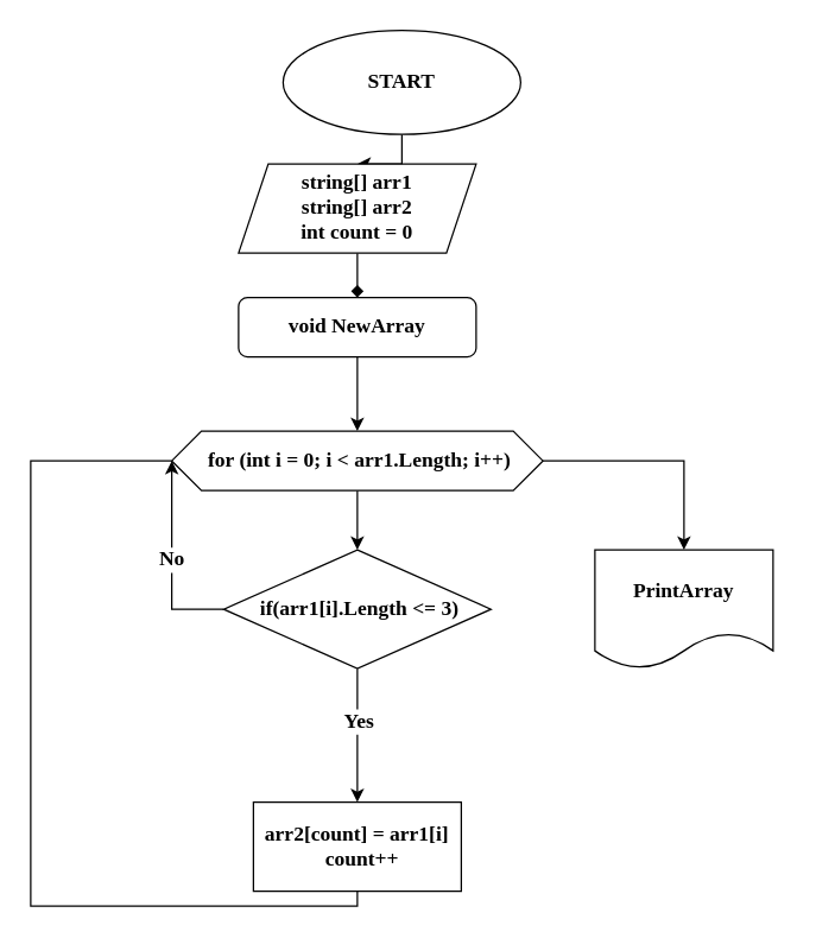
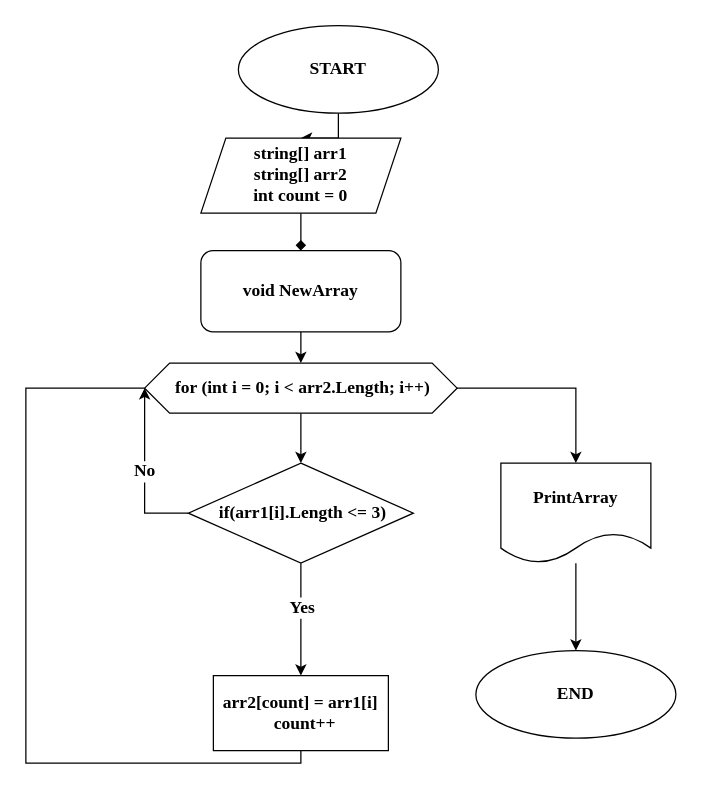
  <mxCell id="0" />
  <mxCell id="1" parent="0" />
  <mxCell id="2" style="edgeStyle=orthogonalEdgeStyle;rounded=0;orthogonalLoop=1;jettySize=auto;html=1;entryX=0.5;entryY=0;entryDx=0;entryDy=0;fontFamily=Times New Roman;fontSize=14;fontColor=#000000;" edge="1" parent="1" source="3" target="5"><mxGeometry relative="1" as="geometry" /></mxCell>
  <mxCell id="3" value="&lt;font style=&quot;font-size: 14px;&quot;&gt;START&lt;/font&gt;" style="ellipse;whiteSpace=wrap;html=1;fontFamily=Times New Roman;fontStyle=1;fontColor=#000000;fontSize=14;" vertex="1" parent="1"><mxGeometry x="190" y="20" width="160" height="70" as="geometry" /></mxCell>
  <mxCell id="4" value="" style="edgeStyle=orthogonalEdgeStyle;rounded=0;orthogonalLoop=1;jettySize=auto;html=1;fontFamily=Times New Roman;fontSize=14;fontColor=#000000;endArrow=diamond;" edge="1" parent="1" source="5" target="17"><mxGeometry relative="1" as="geometry" /></mxCell>
  <mxCell id="5" value="&lt;font style=&quot;font-size: 14px;&quot;&gt;&lt;b style=&quot;font-size: 14px;&quot;&gt;&lt;span style=&quot;font-size: 14px;&quot;&gt;string[] arr1&lt;br style=&quot;font-size: 14px;&quot;&gt;&lt;/span&gt;string[] arr2&lt;br style=&quot;font-size: 14px;&quot;&gt;&lt;/b&gt;&lt;b style=&quot;font-size: 14px;&quot;&gt;int count = 0&lt;/b&gt;&lt;br style=&quot;font-size: 14px;&quot;&gt;&lt;/font&gt;" style="shape=parallelogram;perimeter=parallelogramPerimeter;whiteSpace=wrap;html=1;fixedSize=1;fontFamily=Times New Roman;fontSize=14;" vertex="1" parent="1"><mxGeometry x="160" y="110" width="160" height="60" as="geometry" /></mxCell>
  <mxCell id="6" style="edgeStyle=orthogonalEdgeStyle;rounded=0;orthogonalLoop=1;jettySize=auto;html=1;fontFamily=Times New Roman;fontSize=14;entryX=0.5;entryY=0;entryDx=0;entryDy=0;" edge="1" parent="1" source="8" target="10"><mxGeometry relative="1" as="geometry"><mxPoint x="200" y="500" as="targetPoint" /></mxGeometry></mxCell>
  <mxCell id="7" value="&lt;b&gt;Yes&lt;/b&gt;" style="edgeLabel;html=1;align=center;verticalAlign=middle;resizable=0;points=[];fontSize=14;fontFamily=Times New Roman;fontColor=#000000;" vertex="1" connectable="0" parent="6"><mxGeometry x="-0.215" relative="1" as="geometry"><mxPoint as="offset" /></mxGeometry></mxCell>
  <mxCell id="8" value="&lt;b&gt;&amp;nbsp;if(arr1[i].Length &amp;lt;= 3)&lt;/b&gt;" style="rhombus;whiteSpace=wrap;html=1;fontFamily=Times New Roman;fontSize=14;" vertex="1" parent="1"><mxGeometry x="150" y="370" width="180" height="80" as="geometry" /></mxCell>
  <mxCell id="9" style="edgeStyle=orthogonalEdgeStyle;rounded=0;orthogonalLoop=1;jettySize=auto;html=1;entryX=0;entryY=0.5;entryDx=0;entryDy=0;fontFamily=Times New Roman;fontSize=14;fontColor=#000000;endArrow=none;" edge="1" parent="1" source="10" target="15"><mxGeometry relative="1" as="geometry"><Array as="points"><mxPoint x="240" y="610" /><mxPoint x="20" y="610" /><mxPoint x="20" y="310" /></Array></mxGeometry></mxCell>
  <mxCell id="10" value="&lt;div&gt;arr2[count] = arr1[i]&lt;/div&gt;&lt;div&gt;&amp;nbsp; count++&lt;/div&gt;" style="rounded=0;whiteSpace=wrap;html=1;fontFamily=Times New Roman;fontSize=14;fontStyle=1;align=center;" vertex="1" parent="1"><mxGeometry x="170" y="540" width="140" height="60" as="geometry" /></mxCell>
+ <mxCell id="11" value="" style="edgeStyle=orthogonalEdgeStyle;rounded=0;orthogonalLoop=1;jettySize=auto;html=1;fontFamily=Times New Roman;fontSize=14;fontColor=#000000;" edge="1" parent="1" source="12" target="19"><mxGeometry relative="1" as="geometry" /></mxCell>
  <mxCell id="12" value="PrintArray" style="shape=document;whiteSpace=wrap;html=1;boundedLbl=1;fontFamily=Times New Roman;fontSize=14;fontStyle=1" vertex="1" parent="1"><mxGeometry x="400" y="370" width="120" height="80" as="geometry" /></mxCell>
  <mxCell id="13" value="" style="edgeStyle=orthogonalEdgeStyle;rounded=0;orthogonalLoop=1;jettySize=auto;html=1;fontFamily=Times New Roman;fontSize=14;fontColor=#000000;" edge="1" parent="1" source="15" target="8"><mxGeometry relative="1" as="geometry" /></mxCell>
  <mxCell id="14" value="" style="edgeStyle=orthogonalEdgeStyle;rounded=0;orthogonalLoop=1;jettySize=auto;html=1;fontFamily=Times New Roman;fontSize=14;fontColor=#000000;" edge="1" parent="1" source="15" target="12"><mxGeometry relative="1" as="geometry" /></mxCell>
- <mxCell id="15" value="&amp;nbsp;&lt;b&gt;for (int i = 0; i &amp;lt; arr1.Length; i++)&lt;/b&gt;" style="shape=hexagon;perimeter=hexagonPerimeter2;whiteSpace=wrap;html=1;fixedSize=1;fontFamily=Times New Roman;fontSize=14;fontColor=#000000;" vertex="1" parent="1"><mxGeometry x="115" y="290" width="250" height="40" as="geometry" /></mxCell>
+ <mxCell id="15" value="&amp;nbsp;&lt;b&gt;for (int i = 0; i &amp;lt; arr2.Length; i++)&lt;/b&gt;" style="shape=hexagon;perimeter=hexagonPerimeter2;whiteSpace=wrap;html=1;fixedSize=1;fontFamily=Times New Roman;fontSize=14;fontColor=#000000;" vertex="1" parent="1"><mxGeometry x="115" y="290" width="250" height="40" as="geometry" /></mxCell>
  <mxCell id="16" value="" style="edgeStyle=orthogonalEdgeStyle;rounded=0;orthogonalLoop=1;jettySize=auto;html=1;fontFamily=Times New Roman;fontSize=14;fontColor=#000000;" edge="1" parent="1" source="17" target="15"><mxGeometry relative="1" as="geometry" /></mxCell>
- <mxCell id="17" value="&lt;b&gt;void NewArray&lt;/b&gt;" style="rounded=1;whiteSpace=wrap;html=1;fontFamily=Times New Roman;fontSize=14;fontColor=#000000;align=center;" vertex="1" parent="1"><mxGeometry x="160" y="200" width="160" height="40" as="geometry" /></mxCell>
+ <mxCell id="17" value="&lt;b&gt;void NewArray&lt;/b&gt;" style="rounded=1;whiteSpace=wrap;html=1;fontFamily=Times New Roman;fontSize=14;fontColor=#000000;align=center;" vertex="1" parent="1"><mxGeometry x="160" y="200" width="160" height="65" as="geometry" /></mxCell>
  <mxCell id="18" value="&lt;b&gt;No&lt;/b&gt;" style="edgeStyle=orthogonalEdgeStyle;rounded=0;orthogonalLoop=1;jettySize=auto;html=1;fontFamily=Times New Roman;fontSize=14;exitX=0;exitY=0.5;exitDx=0;exitDy=0;entryX=0;entryY=0.5;entryDx=0;entryDy=0;" edge="1" parent="1" source="8" target="15"><mxGeometry relative="1" as="geometry"><mxPoint x="110" y="380" as="targetPoint" /><mxPoint x="160" y="500" as="sourcePoint" /><Array as="points"><mxPoint x="115" y="410" /></Array></mxGeometry></mxCell>
+ <mxCell id="19" value="&lt;font style=&quot;font-size: 14px;&quot;&gt;END&lt;/font&gt;" style="ellipse;whiteSpace=wrap;html=1;fontFamily=Times New Roman;fontStyle=1;fontColor=#000000;fontSize=14;" vertex="1" parent="1"><mxGeometry x="380" y="520" width="160" height="70" as="geometry" /></mxCell>
